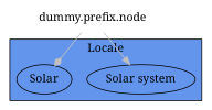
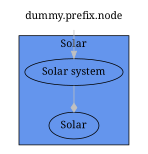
  digraph {
    fontname="Noto Serif"
    rankdir=TB
    node [fontname="Noto Serif" shape=oval]
    edge [color=grey fontname="Noto Serif"]
    "Solar system"
    n2 [label=Solar]
    "dummy.prefix.node" [color=invis]
    subgraph cluster_1 {
      bgcolor=cornflowerblue
-     label=Locale
+     label=Solar
      "Solar system"
      n2
    }
-   "dummy.prefix.node" -> n2 [arrowhead=diamond]
+   "Solar system" -> n2 [arrowhead=diamond]
    "dummy.prefix.node" -> "Solar system"
  }
